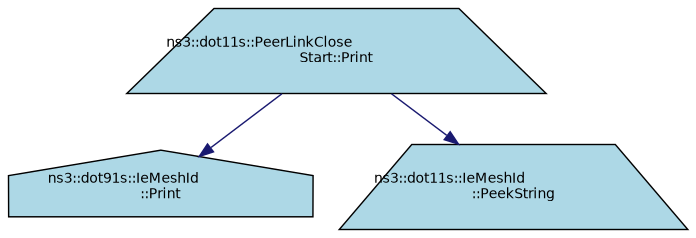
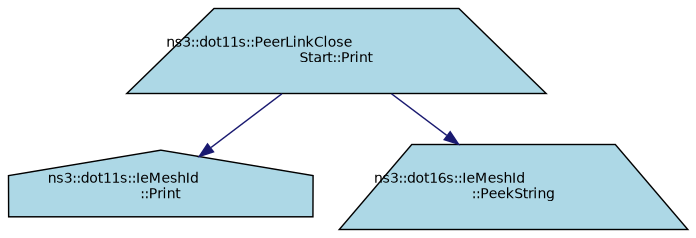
  digraph {
    rankdir=TB
    node [color=black fillcolor=lightblue fontname=Helvetica fontsize=10 shape=trapezium style=filled]
    edge [arrowhead=normal color=midnightblue fontname=Helvetica fontsize=10 labelfontname=Helvetica labelfontsize=10 style=solid]
    n1 [fontcolor=black height=0.2 label="ns3::dot11s::PeerLinkClose\lStart::Print" width=0.4]
-   n2 [height=0.2 label="ns3::dot91s::IeMeshId\l::Print" shape=house width=0.4]
-   n3 [height=0.2 label="ns3::dot11s::IeMeshId\l::PeekString" width=0.4]
+   n2 [height=0.2 label="ns3::dot11s::IeMeshId\l::Print" shape=house width=0.4]
+   n3 [height=0.2 label="ns3::dot16s::IeMeshId\l::PeekString" width=0.4]
    n1 -> n2
    n1 -> n3
  }
